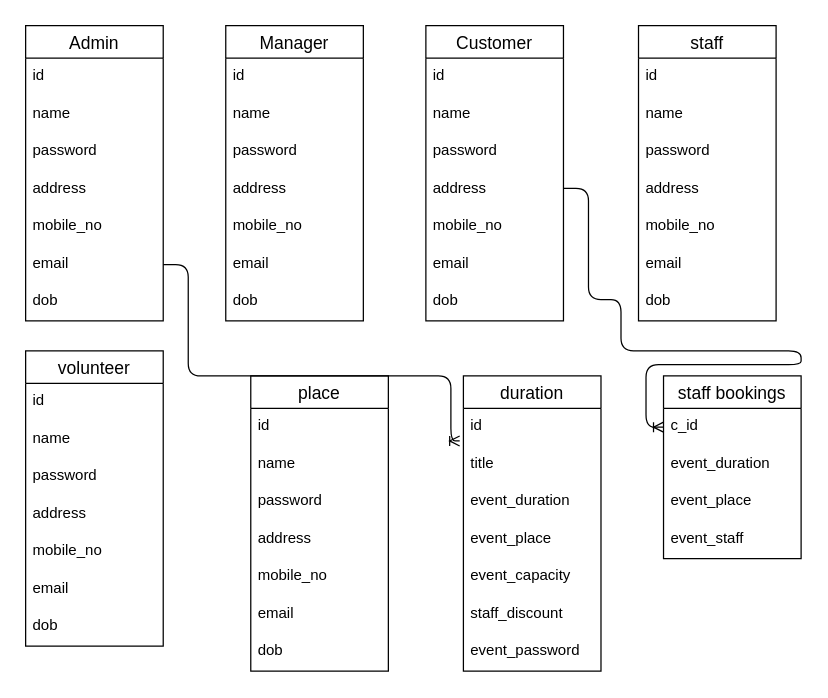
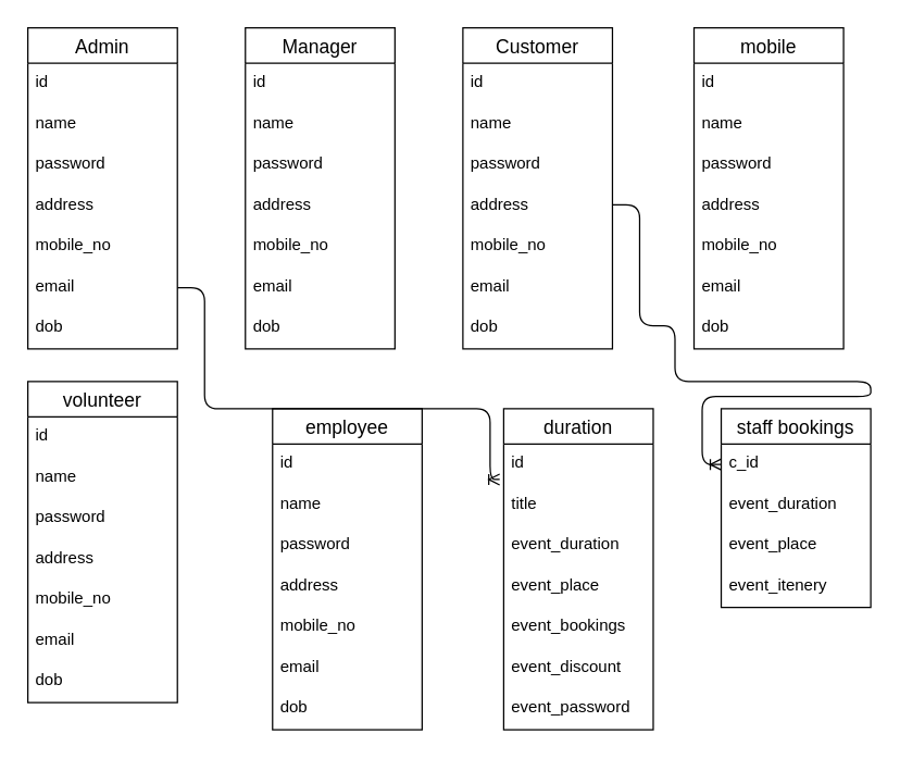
  <mxCell id="0" />
  <mxCell id="1" parent="0" />
  <mxCell id="2" value="Admin" style="swimlane;fontStyle=0;childLayout=stackLayout;horizontal=1;startSize=26;horizontalStack=0;resizeParent=1;resizeParentMax=0;resizeLast=0;collapsible=1;marginBottom=0;align=center;fontSize=14;" parent="1" vertex="1"><mxGeometry x="20" y="20" width="110" height="236" as="geometry" /></mxCell>
  <mxCell id="3" value="id" style="text;strokeColor=none;fillColor=none;spacingLeft=4;spacingRight=4;overflow=hidden;rotatable=0;points=[[0,0.5],[1,0.5]];portConstraint=eastwest;fontSize=12;" parent="2" vertex="1"><mxGeometry y="26" width="110" height="30" as="geometry" /></mxCell>
  <mxCell id="4" value="name" style="text;strokeColor=none;fillColor=none;spacingLeft=4;spacingRight=4;overflow=hidden;rotatable=0;points=[[0,0.5],[1,0.5]];portConstraint=eastwest;fontSize=12;" parent="2" vertex="1"><mxGeometry y="56" width="110" height="30" as="geometry" /></mxCell>
  <mxCell id="5" value="password" style="text;strokeColor=none;fillColor=none;spacingLeft=4;spacingRight=4;overflow=hidden;rotatable=0;points=[[0,0.5],[1,0.5]];portConstraint=eastwest;fontSize=12;" parent="2" vertex="1"><mxGeometry y="86" width="110" height="30" as="geometry" /></mxCell>
  <mxCell id="6" value="address" style="text;strokeColor=none;fillColor=none;spacingLeft=4;spacingRight=4;overflow=hidden;rotatable=0;points=[[0,0.5],[1,0.5]];portConstraint=eastwest;fontSize=12;" parent="2" vertex="1"><mxGeometry y="116" width="110" height="30" as="geometry" /></mxCell>
  <mxCell id="7" value="mobile_no" style="text;strokeColor=none;fillColor=none;spacingLeft=4;spacingRight=4;overflow=hidden;rotatable=0;points=[[0,0.5],[1,0.5]];portConstraint=eastwest;fontSize=12;" parent="2" vertex="1"><mxGeometry y="146" width="110" height="30" as="geometry" /></mxCell>
  <mxCell id="8" value="email" style="text;strokeColor=none;fillColor=none;spacingLeft=4;spacingRight=4;overflow=hidden;rotatable=0;points=[[0,0.5],[1,0.5]];portConstraint=eastwest;fontSize=12;" parent="2" vertex="1"><mxGeometry y="176" width="110" height="30" as="geometry" /></mxCell>
  <mxCell id="9" value="dob" style="text;strokeColor=none;fillColor=none;spacingLeft=4;spacingRight=4;overflow=hidden;rotatable=0;points=[[0,0.5],[1,0.5]];portConstraint=eastwest;fontSize=12;" parent="2" vertex="1"><mxGeometry y="206" width="110" height="30" as="geometry" /></mxCell>
  <mxCell id="10" value="Manager" style="swimlane;fontStyle=0;childLayout=stackLayout;horizontal=1;startSize=26;horizontalStack=0;resizeParent=1;resizeParentMax=0;resizeLast=0;collapsible=1;marginBottom=0;align=center;fontSize=14;" vertex="1" parent="1"><mxGeometry x="180" y="20" width="110" height="236" as="geometry" /></mxCell>
  <mxCell id="11" value="id" style="text;strokeColor=none;fillColor=none;spacingLeft=4;spacingRight=4;overflow=hidden;rotatable=0;points=[[0,0.5],[1,0.5]];portConstraint=eastwest;fontSize=12;" vertex="1" parent="10"><mxGeometry y="26" width="110" height="30" as="geometry" /></mxCell>
  <mxCell id="12" value="name" style="text;strokeColor=none;fillColor=none;spacingLeft=4;spacingRight=4;overflow=hidden;rotatable=0;points=[[0,0.5],[1,0.5]];portConstraint=eastwest;fontSize=12;" vertex="1" parent="10"><mxGeometry y="56" width="110" height="30" as="geometry" /></mxCell>
  <mxCell id="13" value="password" style="text;strokeColor=none;fillColor=none;spacingLeft=4;spacingRight=4;overflow=hidden;rotatable=0;points=[[0,0.5],[1,0.5]];portConstraint=eastwest;fontSize=12;" vertex="1" parent="10"><mxGeometry y="86" width="110" height="30" as="geometry" /></mxCell>
  <mxCell id="14" value="address" style="text;strokeColor=none;fillColor=none;spacingLeft=4;spacingRight=4;overflow=hidden;rotatable=0;points=[[0,0.5],[1,0.5]];portConstraint=eastwest;fontSize=12;" vertex="1" parent="10"><mxGeometry y="116" width="110" height="30" as="geometry" /></mxCell>
  <mxCell id="15" value="mobile_no" style="text;strokeColor=none;fillColor=none;spacingLeft=4;spacingRight=4;overflow=hidden;rotatable=0;points=[[0,0.5],[1,0.5]];portConstraint=eastwest;fontSize=12;" vertex="1" parent="10"><mxGeometry y="146" width="110" height="30" as="geometry" /></mxCell>
  <mxCell id="16" value="email" style="text;strokeColor=none;fillColor=none;spacingLeft=4;spacingRight=4;overflow=hidden;rotatable=0;points=[[0,0.5],[1,0.5]];portConstraint=eastwest;fontSize=12;" vertex="1" parent="10"><mxGeometry y="176" width="110" height="30" as="geometry" /></mxCell>
  <mxCell id="17" value="dob" style="text;strokeColor=none;fillColor=none;spacingLeft=4;spacingRight=4;overflow=hidden;rotatable=0;points=[[0,0.5],[1,0.5]];portConstraint=eastwest;fontSize=12;" vertex="1" parent="10"><mxGeometry y="206" width="110" height="30" as="geometry" /></mxCell>
  <mxCell id="18" value="Customer" style="swimlane;fontStyle=0;childLayout=stackLayout;horizontal=1;startSize=26;horizontalStack=0;resizeParent=1;resizeParentMax=0;resizeLast=0;collapsible=1;marginBottom=0;align=center;fontSize=14;" vertex="1" parent="1"><mxGeometry x="340" y="20" width="110" height="236" as="geometry" /></mxCell>
  <mxCell id="19" value="id" style="text;strokeColor=none;fillColor=none;spacingLeft=4;spacingRight=4;overflow=hidden;rotatable=0;points=[[0,0.5],[1,0.5]];portConstraint=eastwest;fontSize=12;" vertex="1" parent="18"><mxGeometry y="26" width="110" height="30" as="geometry" /></mxCell>
  <mxCell id="20" value="name" style="text;strokeColor=none;fillColor=none;spacingLeft=4;spacingRight=4;overflow=hidden;rotatable=0;points=[[0,0.5],[1,0.5]];portConstraint=eastwest;fontSize=12;" vertex="1" parent="18"><mxGeometry y="56" width="110" height="30" as="geometry" /></mxCell>
  <mxCell id="21" value="password" style="text;strokeColor=none;fillColor=none;spacingLeft=4;spacingRight=4;overflow=hidden;rotatable=0;points=[[0,0.5],[1,0.5]];portConstraint=eastwest;fontSize=12;" vertex="1" parent="18"><mxGeometry y="86" width="110" height="30" as="geometry" /></mxCell>
  <mxCell id="22" value="address" style="text;strokeColor=none;fillColor=none;spacingLeft=4;spacingRight=4;overflow=hidden;rotatable=0;points=[[0,0.5],[1,0.5]];portConstraint=eastwest;fontSize=12;" vertex="1" parent="18"><mxGeometry y="116" width="110" height="30" as="geometry" /></mxCell>
  <mxCell id="23" value="mobile_no" style="text;strokeColor=none;fillColor=none;spacingLeft=4;spacingRight=4;overflow=hidden;rotatable=0;points=[[0,0.5],[1,0.5]];portConstraint=eastwest;fontSize=12;" vertex="1" parent="18"><mxGeometry y="146" width="110" height="30" as="geometry" /></mxCell>
  <mxCell id="24" value="email" style="text;strokeColor=none;fillColor=none;spacingLeft=4;spacingRight=4;overflow=hidden;rotatable=0;points=[[0,0.5],[1,0.5]];portConstraint=eastwest;fontSize=12;" vertex="1" parent="18"><mxGeometry y="176" width="110" height="30" as="geometry" /></mxCell>
  <mxCell id="25" value="dob" style="text;strokeColor=none;fillColor=none;spacingLeft=4;spacingRight=4;overflow=hidden;rotatable=0;points=[[0,0.5],[1,0.5]];portConstraint=eastwest;fontSize=12;" vertex="1" parent="18"><mxGeometry y="206" width="110" height="30" as="geometry" /></mxCell>
- <mxCell id="26" value="staff" style="swimlane;fontStyle=0;childLayout=stackLayout;horizontal=1;startSize=26;horizontalStack=0;resizeParent=1;resizeParentMax=0;resizeLast=0;collapsible=1;marginBottom=0;align=center;fontSize=14;" vertex="1" parent="1"><mxGeometry x="510" y="20" width="110" height="236" as="geometry" /></mxCell>
+ <mxCell id="26" value="mobile" style="swimlane;fontStyle=0;childLayout=stackLayout;horizontal=1;startSize=26;horizontalStack=0;resizeParent=1;resizeParentMax=0;resizeLast=0;collapsible=1;marginBottom=0;align=center;fontSize=14;" vertex="1" parent="1"><mxGeometry x="510" y="20" width="110" height="236" as="geometry" /></mxCell>
  <mxCell id="27" value="id" style="text;strokeColor=none;fillColor=none;spacingLeft=4;spacingRight=4;overflow=hidden;rotatable=0;points=[[0,0.5],[1,0.5]];portConstraint=eastwest;fontSize=12;" vertex="1" parent="26"><mxGeometry y="26" width="110" height="30" as="geometry" /></mxCell>
  <mxCell id="28" value="name" style="text;strokeColor=none;fillColor=none;spacingLeft=4;spacingRight=4;overflow=hidden;rotatable=0;points=[[0,0.5],[1,0.5]];portConstraint=eastwest;fontSize=12;" vertex="1" parent="26"><mxGeometry y="56" width="110" height="30" as="geometry" /></mxCell>
  <mxCell id="29" value="password" style="text;strokeColor=none;fillColor=none;spacingLeft=4;spacingRight=4;overflow=hidden;rotatable=0;points=[[0,0.5],[1,0.5]];portConstraint=eastwest;fontSize=12;" vertex="1" parent="26"><mxGeometry y="86" width="110" height="30" as="geometry" /></mxCell>
  <mxCell id="30" value="address" style="text;strokeColor=none;fillColor=none;spacingLeft=4;spacingRight=4;overflow=hidden;rotatable=0;points=[[0,0.5],[1,0.5]];portConstraint=eastwest;fontSize=12;" vertex="1" parent="26"><mxGeometry y="116" width="110" height="30" as="geometry" /></mxCell>
  <mxCell id="31" value="mobile_no" style="text;strokeColor=none;fillColor=none;spacingLeft=4;spacingRight=4;overflow=hidden;rotatable=0;points=[[0,0.5],[1,0.5]];portConstraint=eastwest;fontSize=12;" vertex="1" parent="26"><mxGeometry y="146" width="110" height="30" as="geometry" /></mxCell>
  <mxCell id="32" value="email" style="text;strokeColor=none;fillColor=none;spacingLeft=4;spacingRight=4;overflow=hidden;rotatable=0;points=[[0,0.5],[1,0.5]];portConstraint=eastwest;fontSize=12;" vertex="1" parent="26"><mxGeometry y="176" width="110" height="30" as="geometry" /></mxCell>
  <mxCell id="33" value="dob" style="text;strokeColor=none;fillColor=none;spacingLeft=4;spacingRight=4;overflow=hidden;rotatable=0;points=[[0,0.5],[1,0.5]];portConstraint=eastwest;fontSize=12;" vertex="1" parent="26"><mxGeometry y="206" width="110" height="30" as="geometry" /></mxCell>
  <mxCell id="34" value="volunteer" style="swimlane;fontStyle=0;childLayout=stackLayout;horizontal=1;startSize=26;horizontalStack=0;resizeParent=1;resizeParentMax=0;resizeLast=0;collapsible=1;marginBottom=0;align=center;fontSize=14;" vertex="1" parent="1"><mxGeometry x="20" y="280" width="110" height="236" as="geometry" /></mxCell>
  <mxCell id="35" value="id" style="text;strokeColor=none;fillColor=none;spacingLeft=4;spacingRight=4;overflow=hidden;rotatable=0;points=[[0,0.5],[1,0.5]];portConstraint=eastwest;fontSize=12;" vertex="1" parent="34"><mxGeometry y="26" width="110" height="30" as="geometry" /></mxCell>
  <mxCell id="36" value="name" style="text;strokeColor=none;fillColor=none;spacingLeft=4;spacingRight=4;overflow=hidden;rotatable=0;points=[[0,0.5],[1,0.5]];portConstraint=eastwest;fontSize=12;" vertex="1" parent="34"><mxGeometry y="56" width="110" height="30" as="geometry" /></mxCell>
  <mxCell id="37" value="password" style="text;strokeColor=none;fillColor=none;spacingLeft=4;spacingRight=4;overflow=hidden;rotatable=0;points=[[0,0.5],[1,0.5]];portConstraint=eastwest;fontSize=12;" vertex="1" parent="34"><mxGeometry y="86" width="110" height="30" as="geometry" /></mxCell>
  <mxCell id="38" value="address" style="text;strokeColor=none;fillColor=none;spacingLeft=4;spacingRight=4;overflow=hidden;rotatable=0;points=[[0,0.5],[1,0.5]];portConstraint=eastwest;fontSize=12;" vertex="1" parent="34"><mxGeometry y="116" width="110" height="30" as="geometry" /></mxCell>
  <mxCell id="39" value="mobile_no" style="text;strokeColor=none;fillColor=none;spacingLeft=4;spacingRight=4;overflow=hidden;rotatable=0;points=[[0,0.5],[1,0.5]];portConstraint=eastwest;fontSize=12;" vertex="1" parent="34"><mxGeometry y="146" width="110" height="30" as="geometry" /></mxCell>
  <mxCell id="40" value="email" style="text;strokeColor=none;fillColor=none;spacingLeft=4;spacingRight=4;overflow=hidden;rotatable=0;points=[[0,0.5],[1,0.5]];portConstraint=eastwest;fontSize=12;" vertex="1" parent="34"><mxGeometry y="176" width="110" height="30" as="geometry" /></mxCell>
  <mxCell id="41" value="dob" style="text;strokeColor=none;fillColor=none;spacingLeft=4;spacingRight=4;overflow=hidden;rotatable=0;points=[[0,0.5],[1,0.5]];portConstraint=eastwest;fontSize=12;" vertex="1" parent="34"><mxGeometry y="206" width="110" height="30" as="geometry" /></mxCell>
- <mxCell id="42" value="place" style="swimlane;fontStyle=0;childLayout=stackLayout;horizontal=1;startSize=26;horizontalStack=0;resizeParent=1;resizeParentMax=0;resizeLast=0;collapsible=1;marginBottom=0;align=center;fontSize=14;" vertex="1" parent="1"><mxGeometry x="200" y="300" width="110" height="236" as="geometry" /></mxCell>
+ <mxCell id="42" value="employee" style="swimlane;fontStyle=0;childLayout=stackLayout;horizontal=1;startSize=26;horizontalStack=0;resizeParent=1;resizeParentMax=0;resizeLast=0;collapsible=1;marginBottom=0;align=center;fontSize=14;" vertex="1" parent="1"><mxGeometry x="200" y="300" width="110" height="236" as="geometry" /></mxCell>
  <mxCell id="43" value="id" style="text;strokeColor=none;fillColor=none;spacingLeft=4;spacingRight=4;overflow=hidden;rotatable=0;points=[[0,0.5],[1,0.5]];portConstraint=eastwest;fontSize=12;" vertex="1" parent="42"><mxGeometry y="26" width="110" height="30" as="geometry" /></mxCell>
  <mxCell id="44" value="name" style="text;strokeColor=none;fillColor=none;spacingLeft=4;spacingRight=4;overflow=hidden;rotatable=0;points=[[0,0.5],[1,0.5]];portConstraint=eastwest;fontSize=12;" vertex="1" parent="42"><mxGeometry y="56" width="110" height="30" as="geometry" /></mxCell>
  <mxCell id="45" value="password" style="text;strokeColor=none;fillColor=none;spacingLeft=4;spacingRight=4;overflow=hidden;rotatable=0;points=[[0,0.5],[1,0.5]];portConstraint=eastwest;fontSize=12;" vertex="1" parent="42"><mxGeometry y="86" width="110" height="30" as="geometry" /></mxCell>
  <mxCell id="46" value="address" style="text;strokeColor=none;fillColor=none;spacingLeft=4;spacingRight=4;overflow=hidden;rotatable=0;points=[[0,0.5],[1,0.5]];portConstraint=eastwest;fontSize=12;" vertex="1" parent="42"><mxGeometry y="116" width="110" height="30" as="geometry" /></mxCell>
  <mxCell id="47" value="mobile_no" style="text;strokeColor=none;fillColor=none;spacingLeft=4;spacingRight=4;overflow=hidden;rotatable=0;points=[[0,0.5],[1,0.5]];portConstraint=eastwest;fontSize=12;" vertex="1" parent="42"><mxGeometry y="146" width="110" height="30" as="geometry" /></mxCell>
  <mxCell id="48" value="email" style="text;strokeColor=none;fillColor=none;spacingLeft=4;spacingRight=4;overflow=hidden;rotatable=0;points=[[0,0.5],[1,0.5]];portConstraint=eastwest;fontSize=12;" vertex="1" parent="42"><mxGeometry y="176" width="110" height="30" as="geometry" /></mxCell>
  <mxCell id="49" value="dob" style="text;strokeColor=none;fillColor=none;spacingLeft=4;spacingRight=4;overflow=hidden;rotatable=0;points=[[0,0.5],[1,0.5]];portConstraint=eastwest;fontSize=12;" vertex="1" parent="42"><mxGeometry y="206" width="110" height="30" as="geometry" /></mxCell>
  <mxCell id="50" value="duration" style="swimlane;fontStyle=0;childLayout=stackLayout;horizontal=1;startSize=26;horizontalStack=0;resizeParent=1;resizeParentMax=0;resizeLast=0;collapsible=1;marginBottom=0;align=center;fontSize=14;" vertex="1" parent="1"><mxGeometry x="370" y="300" width="110" height="236" as="geometry" /></mxCell>
  <mxCell id="51" value="id" style="text;strokeColor=none;fillColor=none;spacingLeft=4;spacingRight=4;overflow=hidden;rotatable=0;points=[[0,0.5],[1,0.5]];portConstraint=eastwest;fontSize=12;" vertex="1" parent="50"><mxGeometry y="26" width="110" height="30" as="geometry" /></mxCell>
  <mxCell id="52" value="title" style="text;strokeColor=none;fillColor=none;spacingLeft=4;spacingRight=4;overflow=hidden;rotatable=0;points=[[0,0.5],[1,0.5]];portConstraint=eastwest;fontSize=12;" vertex="1" parent="50"><mxGeometry y="56" width="110" height="30" as="geometry" /></mxCell>
  <mxCell id="53" value="event_duration" style="text;strokeColor=none;fillColor=none;spacingLeft=4;spacingRight=4;overflow=hidden;rotatable=0;points=[[0,0.5],[1,0.5]];portConstraint=eastwest;fontSize=12;" vertex="1" parent="50"><mxGeometry y="86" width="110" height="30" as="geometry" /></mxCell>
  <mxCell id="54" value="event_place" style="text;strokeColor=none;fillColor=none;spacingLeft=4;spacingRight=4;overflow=hidden;rotatable=0;points=[[0,0.5],[1,0.5]];portConstraint=eastwest;fontSize=12;" vertex="1" parent="50"><mxGeometry y="116" width="110" height="30" as="geometry" /></mxCell>
- <mxCell id="55" value="event_capacity" style="text;strokeColor=none;fillColor=none;spacingLeft=4;spacingRight=4;overflow=hidden;rotatable=0;points=[[0,0.5],[1,0.5]];portConstraint=eastwest;fontSize=12;" vertex="1" parent="50"><mxGeometry y="146" width="110" height="30" as="geometry" /></mxCell>
- <mxCell id="56" value="staff_discount" style="text;strokeColor=none;fillColor=none;spacingLeft=4;spacingRight=4;overflow=hidden;rotatable=0;points=[[0,0.5],[1,0.5]];portConstraint=eastwest;fontSize=12;" vertex="1" parent="50"><mxGeometry y="176" width="110" height="30" as="geometry" /></mxCell>
+ <mxCell id="55" value="event_bookings" style="text;strokeColor=none;fillColor=none;spacingLeft=4;spacingRight=4;overflow=hidden;rotatable=0;points=[[0,0.5],[1,0.5]];portConstraint=eastwest;fontSize=12;" vertex="1" parent="50"><mxGeometry y="146" width="110" height="30" as="geometry" /></mxCell>
+ <mxCell id="56" value="event_discount" style="text;strokeColor=none;fillColor=none;spacingLeft=4;spacingRight=4;overflow=hidden;rotatable=0;points=[[0,0.5],[1,0.5]];portConstraint=eastwest;fontSize=12;" vertex="1" parent="50"><mxGeometry y="176" width="110" height="30" as="geometry" /></mxCell>
  <mxCell id="57" value="event_password" style="text;strokeColor=none;fillColor=none;spacingLeft=4;spacingRight=4;overflow=hidden;rotatable=0;points=[[0,0.5],[1,0.5]];portConstraint=eastwest;fontSize=12;" vertex="1" parent="50"><mxGeometry y="206" width="110" height="30" as="geometry" /></mxCell>
  <mxCell id="58" value="staff bookings" style="swimlane;fontStyle=0;childLayout=stackLayout;horizontal=1;startSize=26;horizontalStack=0;resizeParent=1;resizeParentMax=0;resizeLast=0;collapsible=1;marginBottom=0;align=center;fontSize=14;" vertex="1" parent="1"><mxGeometry x="530" y="300" width="110" height="146" as="geometry" /></mxCell>
  <mxCell id="59" value="c_id" style="text;strokeColor=none;fillColor=none;spacingLeft=4;spacingRight=4;overflow=hidden;rotatable=0;points=[[0,0.5],[1,0.5]];portConstraint=eastwest;fontSize=12;" vertex="1" parent="58"><mxGeometry y="26" width="110" height="30" as="geometry" /></mxCell>
  <mxCell id="60" value="event_duration" style="text;strokeColor=none;fillColor=none;spacingLeft=4;spacingRight=4;overflow=hidden;rotatable=0;points=[[0,0.5],[1,0.5]];portConstraint=eastwest;fontSize=12;" vertex="1" parent="58"><mxGeometry y="56" width="110" height="30" as="geometry" /></mxCell>
  <mxCell id="61" value="event_place" style="text;strokeColor=none;fillColor=none;spacingLeft=4;spacingRight=4;overflow=hidden;rotatable=0;points=[[0,0.5],[1,0.5]];portConstraint=eastwest;fontSize=12;" vertex="1" parent="58"><mxGeometry y="86" width="110" height="30" as="geometry" /></mxCell>
- <mxCell id="62" value="event_staff" style="text;strokeColor=none;fillColor=none;spacingLeft=4;spacingRight=4;overflow=hidden;rotatable=0;points=[[0,0.5],[1,0.5]];portConstraint=eastwest;fontSize=12;" vertex="1" parent="58"><mxGeometry y="116" width="110" height="30" as="geometry" /></mxCell>
+ <mxCell id="62" value="event_itenery" style="text;strokeColor=none;fillColor=none;spacingLeft=4;spacingRight=4;overflow=hidden;rotatable=0;points=[[0,0.5],[1,0.5]];portConstraint=eastwest;fontSize=12;" vertex="1" parent="58"><mxGeometry y="116" width="110" height="30" as="geometry" /></mxCell>
  <mxCell id="63" value="" style="edgeStyle=orthogonalEdgeStyle;fontSize=12;html=1;endArrow=ERoneToMany;exitX=1;exitY=0.5;exitDx=0;exitDy=0;entryX=-0.027;entryY=0.867;entryDx=0;entryDy=0;entryPerimeter=0;" edge="1" parent="1" source="8" target="51"><mxGeometry width="100" height="100" relative="1" as="geometry"><mxPoint x="270" y="460" as="sourcePoint" /><mxPoint x="360" y="310" as="targetPoint" /><Array as="points"><mxPoint x="150" y="211" /><mxPoint x="150" y="300" /><mxPoint x="360" y="300" /><mxPoint x="360" y="352" /></Array></mxGeometry></mxCell>
  <mxCell id="64" value="" style="edgeStyle=orthogonalEdgeStyle;fontSize=12;html=1;endArrow=ERoneToMany;entryX=0;entryY=0.5;entryDx=0;entryDy=0;" edge="1" parent="1" target="59"><mxGeometry width="100" height="100" relative="1" as="geometry"><mxPoint x="450" y="150" as="sourcePoint" /><mxPoint x="506" y="341" as="targetPoint" /><Array as="points"><mxPoint x="470" y="150" /><mxPoint x="470" y="239" /><mxPoint x="496" y="239" /><mxPoint x="496" y="280" /><mxPoint x="640" y="280" /><mxPoint x="640" y="291" /><mxPoint x="516" y="291" /><mxPoint x="516" y="341" /></Array></mxGeometry></mxCell>
